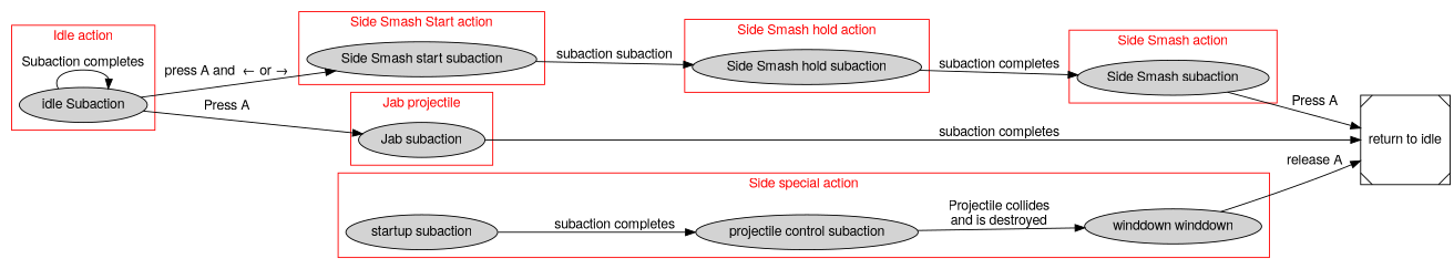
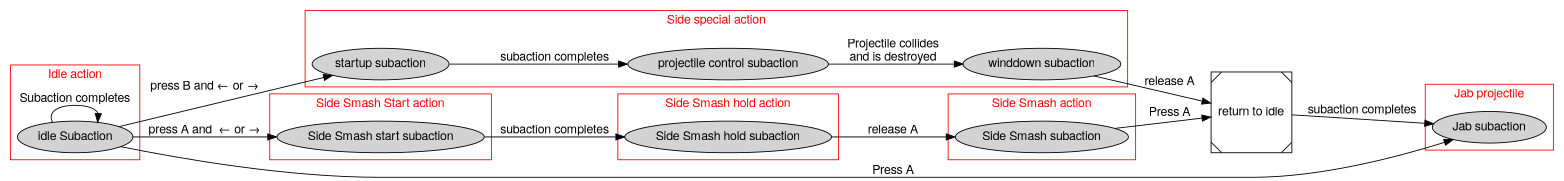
  digraph {
    fontname="Helvetica,Arial,sans-serif"
    rankdir=LR
    node [fontname="Helvetica,Arial,sans-serif" style=filled]
    edge [fontname="Helvetica,Arial,sans-serif"]
    n1 [label="idle Subaction"]
    n2 [label="Side Smash start subaction"]
    n3 [label="Side Smash hold subaction"]
    n4 [label="Side Smash subaction"]
    n5 [label="Jab subaction"]
    n6 [label="startup subaction"]
    n7 [label="projectile control subaction"]
-   n8 [label="winddown winddown"]
+   n8 [label="winddown subaction"]
    n9 [label="return to idle" shape=Msquare style=""]
    subgraph cluster_1 {
      color=red
      fontcolor=red
      label="Idle action"
      n1
    }
    subgraph cluster_2 {
      color=red
      fontcolor=red
      label="Side Smash Start action"
      n2
    }
    subgraph cluster_3 {
      color=red
      fontcolor=red
      label="Side Smash hold action"
      n3
    }
    subgraph cluster_4 {
      color=red
      fontcolor=red
      label="Side Smash action"
      n4
    }
    subgraph cluster_5 {
      color=red
      fontcolor=red
      label="Jab projectile"
      n5
    }
    subgraph cluster_6 {
      color=red
      fontcolor=red
      label="Side special action"
      n6
      n7
      n8
    }
    n1 -> n1 [label="Subaction completes"]
    n1 -> n2 [label="press A and  ← or →"]
    n1 -> n5 [label="Press A"]
-   n2 -> n3 [label="subaction subaction"]
-   n3 -> n4 [label="subaction completes"]
+   n1 -> n6 [label="press B and ← or →"]
+   n2 -> n3 [label="subaction completes"]
+   n3 -> n4 [label="release A"]
    n4 -> n9 [label="Press A"]
-   n5 -> n9 [label="subaction completes"]
+   n9 -> n5 [label="subaction completes"]
    n6 -> n7 [label="subaction completes"]
    n7 -> n8 [label="Projectile collides\nand is destroyed"]
    n8 -> n9 [label="release A"]
  }
